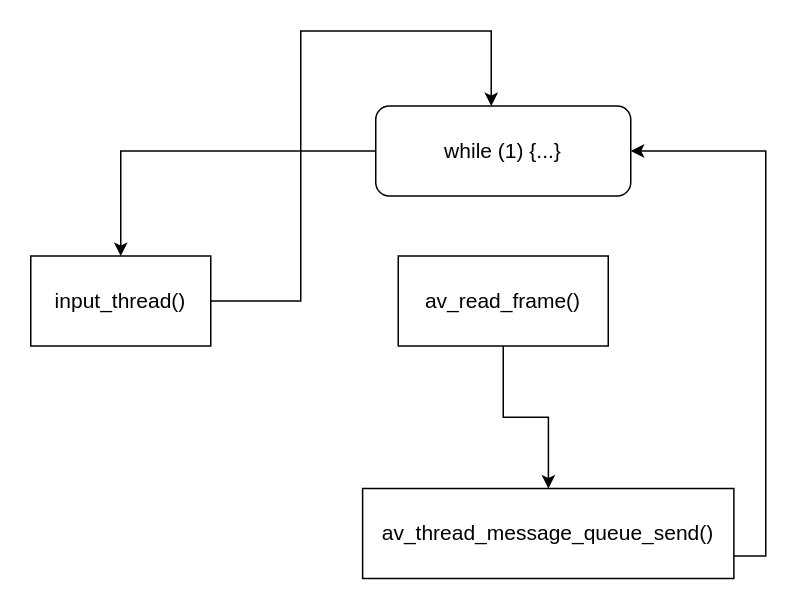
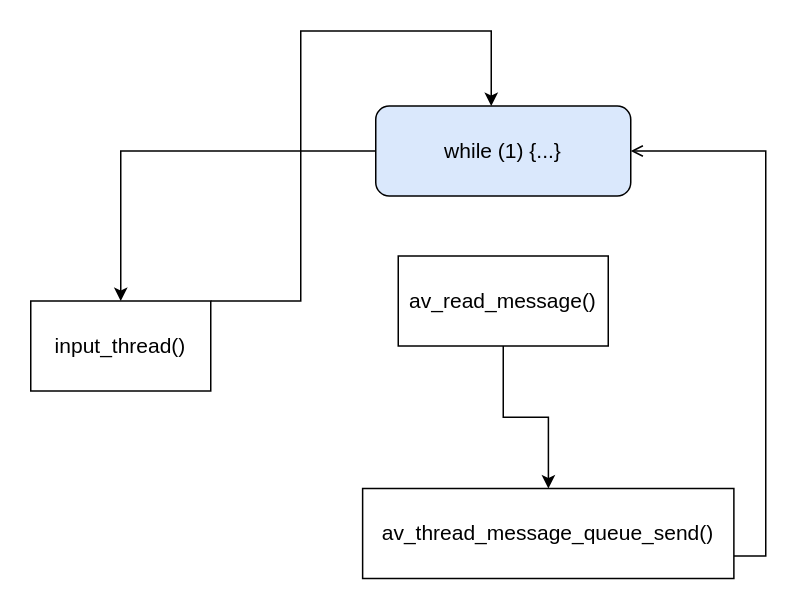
  <mxCell id="0" />
  <mxCell id="1" parent="0" />
  <mxCell id="2" style="edgeStyle=orthogonalEdgeStyle;rounded=0;orthogonalLoop=1;jettySize=auto;html=1;entryX=0.5;entryY=0;entryDx=0;entryDy=0;fontSize=14;" parent="1" source="3" edge="1"><mxGeometry relative="1" as="geometry"><Array as="points"><mxPoint x="200" y="200" /><mxPoint x="200" y="20" /><mxPoint x="327" y="20" /></Array><mxPoint x="327" y="70" as="targetPoint" /></mxGeometry></mxCell>
- <mxCell id="3" value="input_thread()" style="rounded=0;whiteSpace=wrap;html=1;fontSize=14;" parent="1" vertex="1"><mxGeometry x="20" y="170" width="120" height="60" as="geometry" /></mxCell>
+ <mxCell id="3" value="input_thread()" style="rounded=0;whiteSpace=wrap;html=1;fontSize=14;" parent="1" vertex="1"><mxGeometry x="20" y="200" width="120" height="60" as="geometry" /></mxCell>
  <mxCell id="4" style="edgeStyle=orthogonalEdgeStyle;rounded=0;orthogonalLoop=1;jettySize=auto;html=1;" edge="1" parent="1" source="5" target="3"><mxGeometry relative="1" as="geometry" /></mxCell>
- <mxCell id="5" value="while (1) {...}" style="rounded=1;whiteSpace=wrap;html=1;fillColor=#FFFFFF;fontSize=14;" vertex="1" parent="1"><mxGeometry x="250" y="70" width="170" height="60" as="geometry" /></mxCell>
+ <mxCell id="5" value="while (1) {...}" style="rounded=1;whiteSpace=wrap;html=1;fillColor=#dae8fc;fontSize=14;" vertex="1" parent="1"><mxGeometry x="250" y="70" width="170" height="60" as="geometry" /></mxCell>
  <mxCell id="6" style="edgeStyle=orthogonalEdgeStyle;rounded=0;orthogonalLoop=1;jettySize=auto;html=1;" edge="1" parent="1" source="7" target="9"><mxGeometry relative="1" as="geometry" /></mxCell>
- <mxCell id="7" value="av_read_frame()" style="rounded=0;whiteSpace=wrap;html=1;fontSize=14;" vertex="1" parent="1"><mxGeometry x="265" y="170" width="140" height="60" as="geometry" /></mxCell>
- <mxCell id="8" style="edgeStyle=orthogonalEdgeStyle;rounded=0;orthogonalLoop=1;jettySize=auto;html=1;entryX=1;entryY=0.5;entryDx=0;entryDy=0;" edge="1" parent="1" source="9" target="5"><mxGeometry relative="1" as="geometry"><Array as="points"><mxPoint x="335" y="370" /><mxPoint x="510" y="370" /><mxPoint x="510" y="100" /></Array></mxGeometry></mxCell>
+ <mxCell id="7" value="av_read_message()" style="rounded=0;whiteSpace=wrap;html=1;fontSize=14;" vertex="1" parent="1"><mxGeometry x="265" y="170" width="140" height="60" as="geometry" /></mxCell>
+ <mxCell id="8" style="edgeStyle=orthogonalEdgeStyle;rounded=0;orthogonalLoop=1;jettySize=auto;html=1;entryX=1;entryY=0.5;entryDx=0;entryDy=0;endArrow=open;" edge="1" parent="1" source="9" target="5"><mxGeometry relative="1" as="geometry"><Array as="points"><mxPoint x="335" y="370" /><mxPoint x="510" y="370" /><mxPoint x="510" y="100" /></Array></mxGeometry></mxCell>
  <mxCell id="9" value="av_thread_message_queue_send()" style="rounded=0;whiteSpace=wrap;html=1;fontSize=14;" vertex="1" parent="1"><mxGeometry x="241.25" y="325" width="247.5" height="60" as="geometry" /></mxCell>
